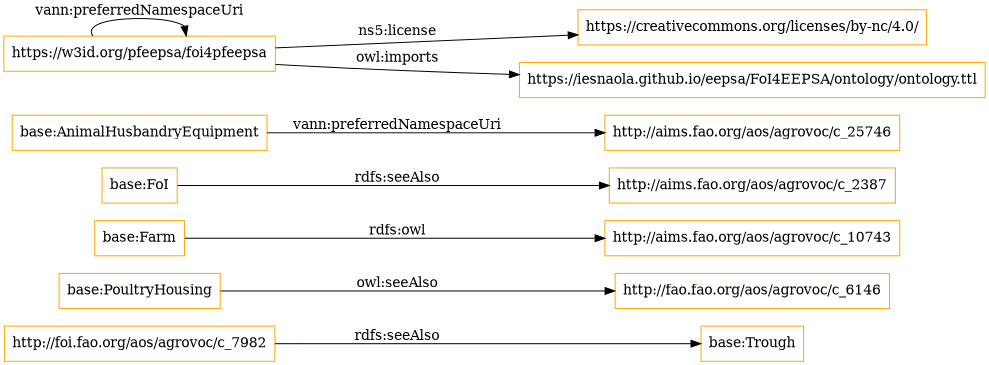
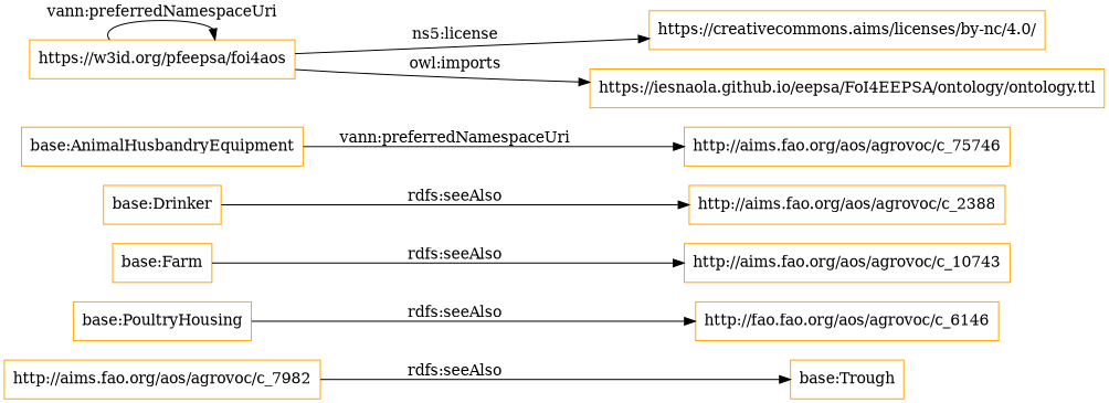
  digraph {
    rankdir=LR
    node [color=orange shape=rectangle]
-   "http://aims.fao.org/aos/agrovoc/c_7982" [label="http://foi.fao.org/aos/agrovoc/c_7982"]
+   "http://aims.fao.org/aos/agrovoc/c_7982"
    "base:Trough"
    n3 [label="http://fao.fao.org/aos/agrovoc/c_6146"]
    "base:PoultryHousing"
    "base:Farm"
    "http://aims.fao.org/aos/agrovoc/c_10743"
-   "base:Drinker" [label="base:FoI"]
-   "http://aims.fao.org/aos/agrovoc/c_2387"
+   "base:Drinker"
+   "http://aims.fao.org/aos/agrovoc/c_2387" [label="http://aims.fao.org/aos/agrovoc/c_2388"]
    "base:AnimalHusbandryEquipment"
-   "http://aims.fao.org/aos/agrovoc/c_25746"
-   "https://w3id.org/pfeepsa/foi4pfeepsa"
-   "https://creativecommons.org/licenses/by-nc/4.0/"
+   "http://aims.fao.org/aos/agrovoc/c_25746" [label="http://aims.fao.org/aos/agrovoc/c_75746"]
+   "https://w3id.org/pfeepsa/foi4pfeepsa" [label="https://w3id.org/pfeepsa/foi4aos"]
+   "https://creativecommons.org/licenses/by-nc/4.0/" [label="https://creativecommons.aims/licenses/by-nc/4.0/"]
    "https://iesnaola.github.io/eepsa/FoI4EEPSA/ontology/ontology.ttl"
    "http://aims.fao.org/aos/agrovoc/c_7982" -> "base:Trough" [label="rdfs:seeAlso"]
-   "base:PoultryHousing" -> n3 [label="owl:seeAlso"]
-   "base:Farm" -> "http://aims.fao.org/aos/agrovoc/c_10743" [label="rdfs:owl"]
+   "base:PoultryHousing" -> n3 [label="rdfs:seeAlso"]
+   "base:Farm" -> "http://aims.fao.org/aos/agrovoc/c_10743" [label="rdfs:seeAlso"]
    "base:Drinker" -> "http://aims.fao.org/aos/agrovoc/c_2387" [label="rdfs:seeAlso"]
    "base:AnimalHusbandryEquipment" -> "http://aims.fao.org/aos/agrovoc/c_25746" [label="vann:preferredNamespaceUri"]
    "https://w3id.org/pfeepsa/foi4pfeepsa" -> "https://w3id.org/pfeepsa/foi4pfeepsa" [label="vann:preferredNamespaceUri"]
    "https://w3id.org/pfeepsa/foi4pfeepsa" -> "https://creativecommons.org/licenses/by-nc/4.0/" [label="ns5:license"]
    "https://w3id.org/pfeepsa/foi4pfeepsa" -> "https://iesnaola.github.io/eepsa/FoI4EEPSA/ontology/ontology.ttl" [label="owl:imports"]
  }
